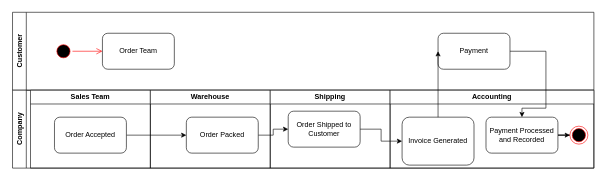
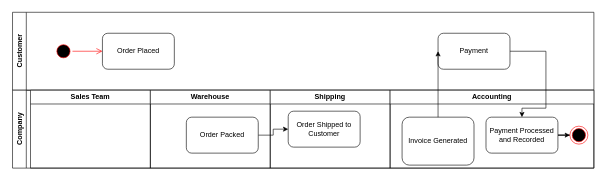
  <mxCell id="0" />
  <mxCell id="1" parent="0" />
  <mxCell id="2" value="&lt;div&gt;Customer&lt;/div&gt;" style="swimlane;horizontal=0;whiteSpace=wrap;html=1;" vertex="1" parent="1"><mxGeometry x="20" y="20" width="970" height="130" as="geometry" /></mxCell>
  <mxCell id="3" value="" style="ellipse;html=1;shape=startState;fillColor=#000000;strokeColor=#ff0000;" vertex="1" parent="2"><mxGeometry x="70" y="50" width="30" height="30" as="geometry" /></mxCell>
  <mxCell id="4" value="" style="edgeStyle=orthogonalEdgeStyle;html=1;verticalAlign=bottom;endArrow=open;endSize=8;strokeColor=#ff0000;rounded=0;" edge="1" source="3" parent="2" target="5"><mxGeometry relative="1" as="geometry"><mxPoint x="150" y="65" as="targetPoint" /></mxGeometry></mxCell>
- <mxCell id="5" value="&lt;div&gt;Order Team&lt;/div&gt;" style="rounded=1;whiteSpace=wrap;html=1;" vertex="1" parent="2"><mxGeometry x="150" y="35" width="120" height="60" as="geometry" /></mxCell>
+ <mxCell id="5" value="&lt;div&gt;Order Placed&lt;/div&gt;" style="rounded=1;whiteSpace=wrap;html=1;" vertex="1" parent="2"><mxGeometry x="150" y="35" width="120" height="60" as="geometry" /></mxCell>
  <mxCell id="6" value="Payment" style="whiteSpace=wrap;html=1;rounded=1;" vertex="1" parent="2"><mxGeometry x="710" y="35" width="120" height="60" as="geometry" /></mxCell>
  <mxCell id="7" value="Company" style="swimlane;horizontal=0;whiteSpace=wrap;html=1;" vertex="1" parent="1"><mxGeometry x="20" y="150" width="970" height="130" as="geometry" /></mxCell>
- <mxCell id="8" value="" style="edgeStyle=orthogonalEdgeStyle;rounded=0;orthogonalLoop=1;jettySize=auto;html=1;" edge="1" parent="7" source="11" target="13"><mxGeometry relative="1" as="geometry" /></mxCell>
  <mxCell id="9" value="" style="edgeStyle=orthogonalEdgeStyle;rounded=0;orthogonalLoop=1;jettySize=auto;html=1;" edge="1" parent="7" source="13" target="15"><mxGeometry relative="1" as="geometry" /></mxCell>
  <mxCell id="10" value="Sales Team" style="swimlane;whiteSpace=wrap;html=1;" vertex="1" parent="7"><mxGeometry x="30" width="200" height="130" as="geometry" /></mxCell>
- <mxCell id="11" value="Order Accepted" style="rounded=1;whiteSpace=wrap;html=1;" vertex="1" parent="10"><mxGeometry x="40" y="45" width="120" height="60" as="geometry" /></mxCell>
  <mxCell id="12" value="Warehouse" style="swimlane;whiteSpace=wrap;html=1;" vertex="1" parent="7"><mxGeometry x="230" width="200" height="130" as="geometry" /></mxCell>
  <mxCell id="13" value="Order Packed" style="whiteSpace=wrap;html=1;rounded=1;" vertex="1" parent="12"><mxGeometry x="60" y="45" width="120" height="60" as="geometry" /></mxCell>
  <mxCell id="14" value="Shipping" style="swimlane;whiteSpace=wrap;html=1;" vertex="1" parent="7"><mxGeometry x="430" width="200" height="130" as="geometry" /></mxCell>
  <mxCell id="15" value="Order Shipped to Customer" style="whiteSpace=wrap;html=1;rounded=1;" vertex="1" parent="14"><mxGeometry x="30" y="35" width="120" height="60" as="geometry" /></mxCell>
  <mxCell id="16" value="Accounting" style="swimlane;whiteSpace=wrap;html=1;" vertex="1" parent="7"><mxGeometry x="630" width="340" height="130" as="geometry" /></mxCell>
  <mxCell id="17" value="Invoice Generated" style="whiteSpace=wrap;html=1;rounded=1;" vertex="1" parent="16"><mxGeometry x="20" y="45" width="120" height="80" as="geometry" /></mxCell>
  <mxCell id="18" value="" style="edgeStyle=orthogonalEdgeStyle;rounded=0;orthogonalLoop=1;jettySize=auto;html=1;" edge="1" parent="16" source="19" target="20"><mxGeometry relative="1" as="geometry" /></mxCell>
  <mxCell id="19" value="Payment Processed and Recorded" style="whiteSpace=wrap;html=1;rounded=1;" vertex="1" parent="16"><mxGeometry x="160" y="45" width="120" height="60" as="geometry" /></mxCell>
  <mxCell id="20" value="" style="ellipse;html=1;shape=endState;fillColor=#000000;strokeColor=#ff0000;" vertex="1" parent="16"><mxGeometry x="300" y="60" width="30" height="30" as="geometry" /></mxCell>
- <mxCell id="21" value="" style="edgeStyle=orthogonalEdgeStyle;rounded=0;orthogonalLoop=1;jettySize=auto;html=1;" edge="1" parent="7" source="15" target="17"><mxGeometry relative="1" as="geometry" /></mxCell>
  <mxCell id="22" value="" style="edgeStyle=orthogonalEdgeStyle;rounded=0;orthogonalLoop=1;jettySize=auto;html=1;entryX=0;entryY=0.5;entryDx=0;entryDy=0;" edge="1" parent="1" source="17" target="6"><mxGeometry relative="1" as="geometry"><Array as="points"><mxPoint x="730" y="85" /></Array></mxGeometry></mxCell>
  <mxCell id="23" value="" style="edgeStyle=orthogonalEdgeStyle;rounded=0;orthogonalLoop=1;jettySize=auto;html=1;" edge="1" parent="1" source="6" target="19"><mxGeometry relative="1" as="geometry"><Array as="points"><mxPoint x="910" y="85" /><mxPoint x="910" y="180" /><mxPoint x="870" y="180" /></Array></mxGeometry></mxCell>
